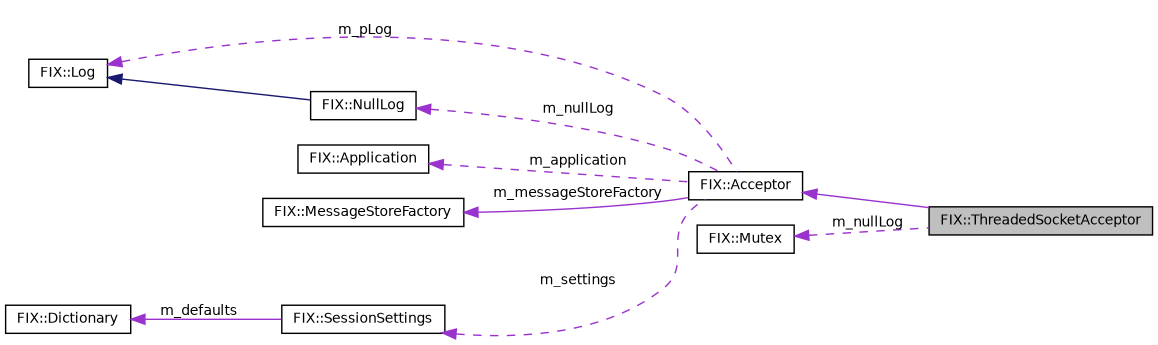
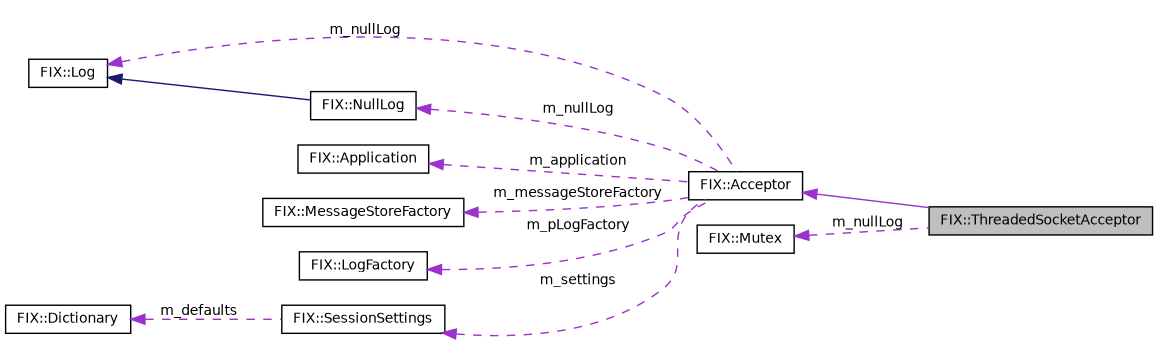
  digraph {
    rankdir=LR
    node [color=black fillcolor=white fontname=Helvetica fontsize=10 shape=record style=filled]
    edge [color=darkorchid3 dir=back fontname=Helvetica fontsize=10 labelfontname=Helvetica labelfontsize=10 style=dashed]
    n1 [fillcolor=grey75 fontcolor=black height=0.2 label="FIX::ThreadedSocketAcceptor" width=0.4]
    n2 [height=0.2 label="FIX::Acceptor" width=0.4]
    n3 [height=0.2 label="FIX::Log" width=0.4]
    n4 [height=0.2 label="FIX::NullLog" width=0.4]
    n5 [height=0.2 label="FIX::Application" width=0.4]
    n6 [height=0.2 label="FIX::MessageStoreFactory" width=0.4]
+   n7 [height=0.2 label="FIX::LogFactory" width=0.4]
    n8 [height=0.2 label="FIX::SessionSettings" width=0.4]
    n9 [height=0.2 label="FIX::Dictionary" width=0.4]
    n10 [height=0.2 label="FIX::Mutex" width=0.4]
    n2 -> n1 [style=solid]
-   n3 -> n2 [label=" m_pLog"]
+   n3 -> n2 [label=" m_nullLog"]
    n3 -> n4 [color=midnightblue style=solid]
    n4 -> n2 [label=" m_nullLog"]
    n5 -> n2 [label=" m_application"]
-   n6 -> n2 [label=" m_messageStoreFactory" style=solid]
+   n6 -> n2 [label=" m_messageStoreFactory"]
+   n7 -> n2 [label=" m_pLogFactory"]
    n8 -> n2 [label=" m_settings"]
-   n9 -> n8 [label=" m_defaults" style=solid]
+   n9 -> n8 [label=" m_defaults"]
    n10 -> n1 [label=" m_nullLog"]
  }
